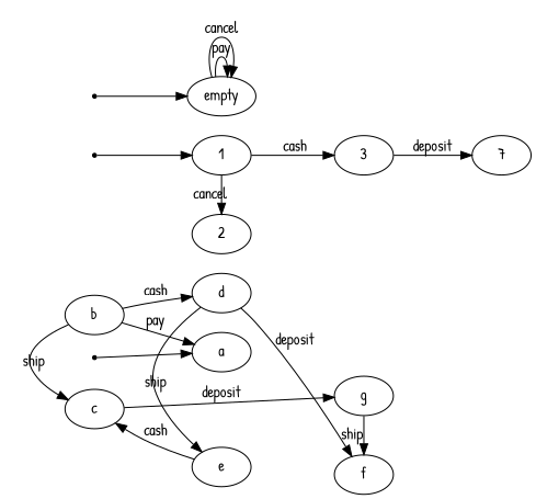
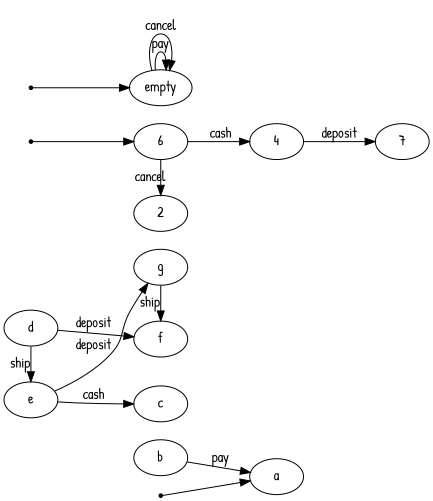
  digraph {
    fontname="Patrick Hand"
    rankdir=LR
    node [fontname="Patrick Hand" shape=ellipse]
    edge [fontname="Patrick Hand"]
    b
    c
    d
    e
    f
    g
    start2 [shape=point]
    a
-   1
+   1 [label=6]
    2
    start1 [shape=point]
    empty
-   3
+   3 [label=4]
    start3 [shape=point]
    n15 [label=7]
    subgraph sub_1 {
      rank=same
      b
      c
    }
    subgraph sub_2 {
      rank=same
      d
      e
    }
    subgraph sub_3 {
      rank=same
      f
      g
    }
    subgraph sub_4 {
      b
      c
      d
      e
      f
      g
      start2
      a
    }
    subgraph sub_5 {
      rank=same
      1
      2
    }
    subgraph sub_6 {
      start1
      empty
    }
    subgraph sub_7 {
      1
      2
      3
      start3
      n15
    }
-   b -> c [label=ship]
-   b -> d [label=cash]
    b -> a [label=pay]
    d -> e [label=ship]
    d -> f [label=deposit]
    e -> c [label=cash]
-   c -> g [label=deposit]
+   e -> g [label=deposit]
    g -> f [label=ship]
    start2 -> a
    1 -> 2 [label=cancel]
    1 -> 3 [label=cash]
    start1 -> empty
    empty -> empty [label=pay]
    empty -> empty [label=cancel]
    3 -> n15 [label=deposit]
    start3 -> 1
  }
